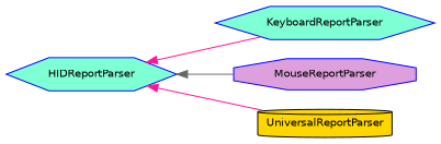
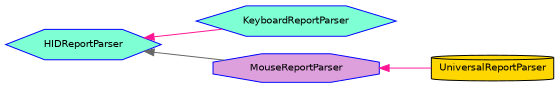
  digraph {
    rankdir=LR
    node [color=blue fillcolor=aquamarine fontname=Helvetica fontsize=10 shape=hexagon style=filled]
    edge [color=deeppink dir=back fontname=Helvetica fontsize=10 labelfontname=Helvetica labelfontsize=10 style=solid]
    n1 [height=0.2 label=HIDReportParser width=0.4]
    n2 [height=0.2 label=KeyboardReportParser width=0.4]
    n3 [fillcolor=plum height=0.2 label=MouseReportParser shape=octagon width=0.4]
    n4 [color=black fillcolor=gold height=0.2 label=UniversalReportParser shape=cylinder width=0.4]
    n1 -> n2
    n1 -> n3 [color=gray40]
-   n1 -> n4
+   n3 -> n4
  }
